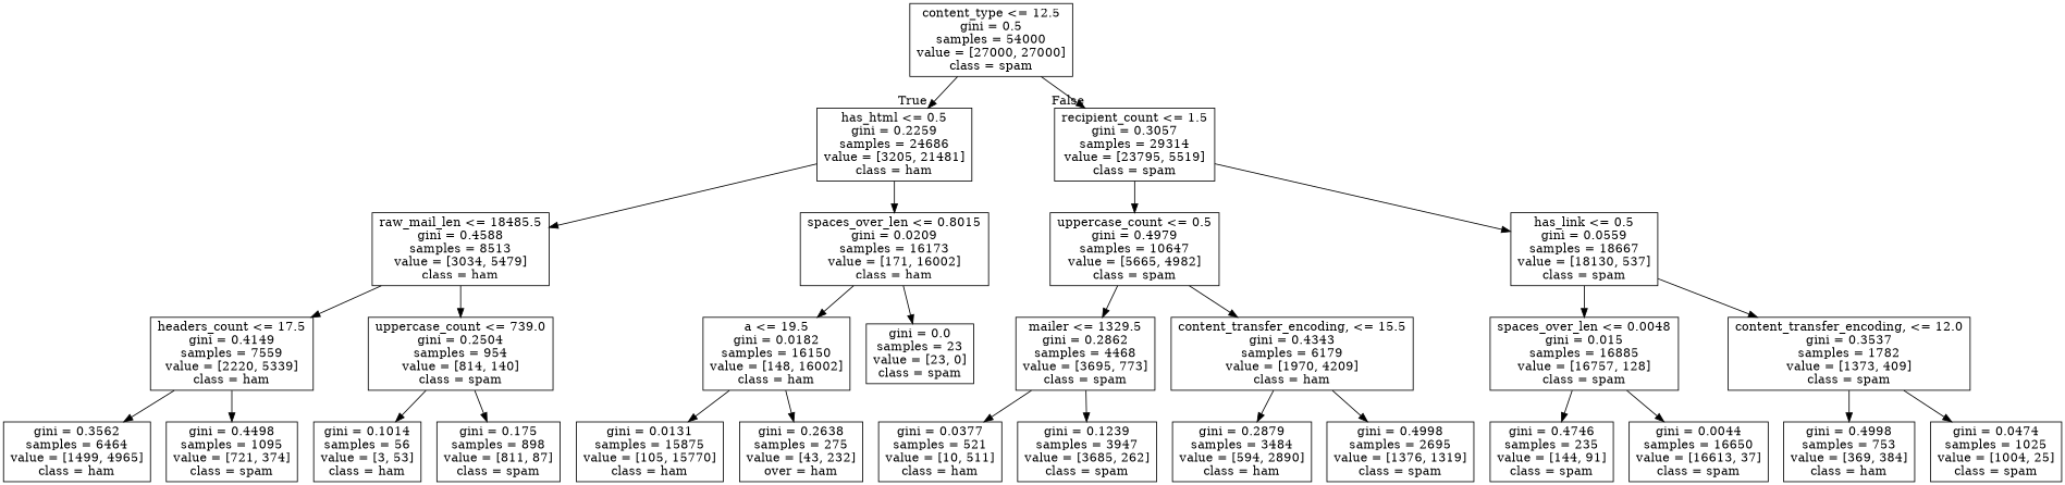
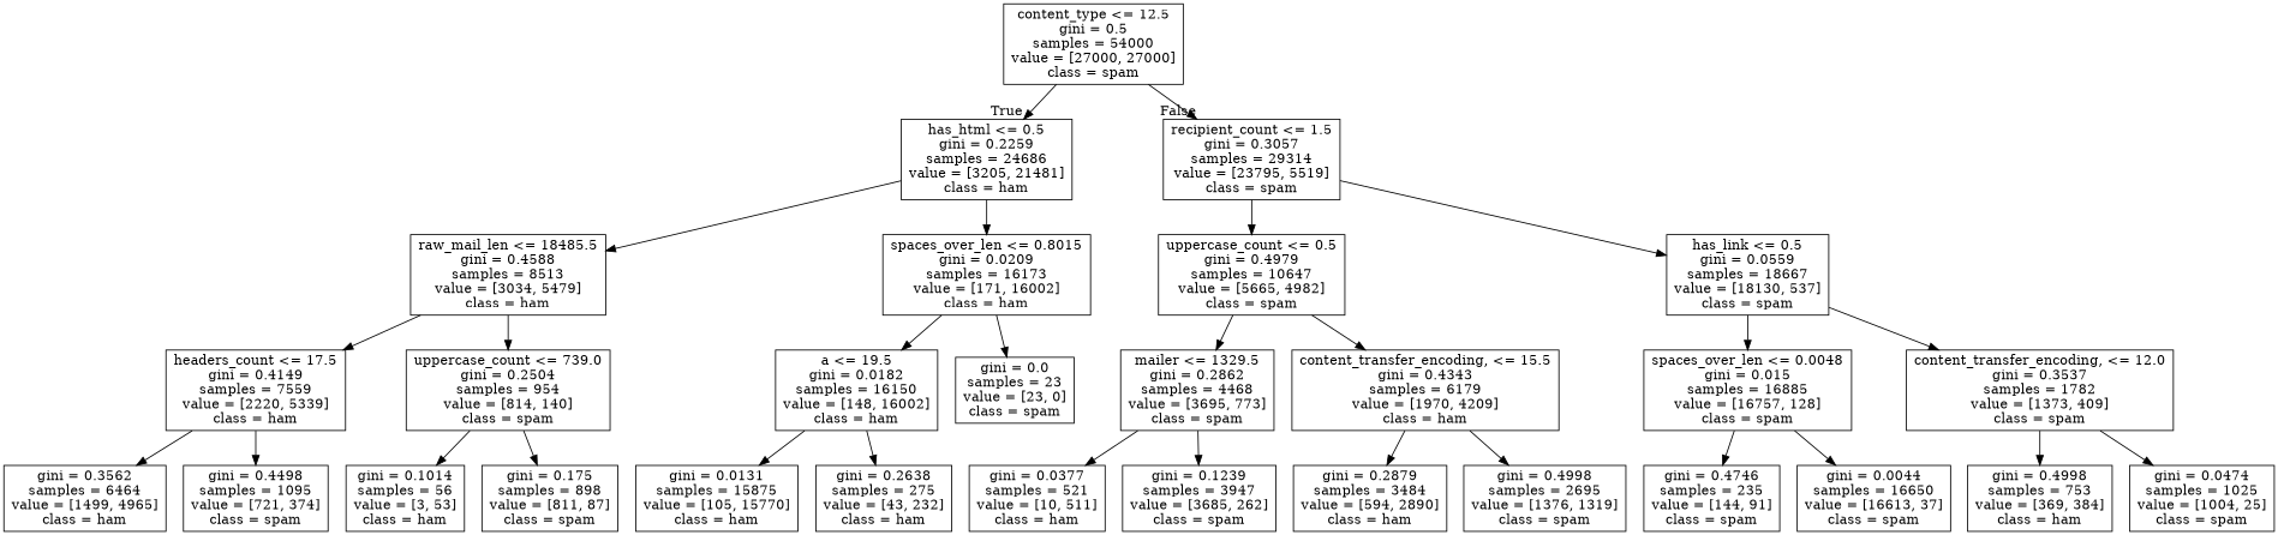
  digraph {
    fontname="DejaVu Serif"
    node [fontname="DejaVu Serif" shape=box]
    edge [fontname="DejaVu Serif"]
    n1 [label="content_type <= 12.5\ngini = 0.5\nsamples = 54000\nvalue = [27000, 27000]\nclass = spam"]
    n2 [label="has_html <= 0.5\ngini = 0.2259\nsamples = 24686\nvalue = [3205, 21481]\nclass = ham"]
    n3 [label="recipient_count <= 1.5\ngini = 0.3057\nsamples = 29314\nvalue = [23795, 5519]\nclass = spam"]
    n4 [label="raw_mail_len <= 18485.5\ngini = 0.4588\nsamples = 8513\nvalue = [3034, 5479]\nclass = ham"]
    n5 [label="spaces_over_len <= 0.8015\ngini = 0.0209\nsamples = 16173\nvalue = [171, 16002]\nclass = ham"]
    n6 [label="uppercase_count <= 0.5\ngini = 0.4979\nsamples = 10647\nvalue = [5665, 4982]\nclass = spam"]
    n7 [label="has_link <= 0.5\ngini = 0.0559\nsamples = 18667\nvalue = [18130, 537]\nclass = spam"]
    n8 [label="headers_count <= 17.5\ngini = 0.4149\nsamples = 7559\nvalue = [2220, 5339]\nclass = ham"]
    n9 [label="uppercase_count <= 739.0\ngini = 0.2504\nsamples = 954\nvalue = [814, 140]\nclass = spam"]
    n10 [label="a <= 19.5\ngini = 0.0182\nsamples = 16150\nvalue = [148, 16002]\nclass = ham"]
    n11 [label="gini = 0.0\nsamples = 23\nvalue = [23, 0]\nclass = spam"]
    n12 [label="gini = 0.3562\nsamples = 6464\nvalue = [1499, 4965]\nclass = ham"]
    n13 [label="gini = 0.4498\nsamples = 1095\nvalue = [721, 374]\nclass = spam"]
    n14 [label="gini = 0.1014\nsamples = 56\nvalue = [3, 53]\nclass = ham"]
    n15 [label="gini = 0.175\nsamples = 898\nvalue = [811, 87]\nclass = spam"]
    n16 [label="gini = 0.0131\nsamples = 15875\nvalue = [105, 15770]\nclass = ham"]
-   n17 [label="gini = 0.2638\nsamples = 275\nvalue = [43, 232]\nover = ham"]
+   n17 [label="gini = 0.2638\nsamples = 275\nvalue = [43, 232]\nclass = ham"]
    n18 [label="mailer <= 1329.5\ngini = 0.2862\nsamples = 4468\nvalue = [3695, 773]\nclass = spam"]
    n19 [label="content_transfer_encoding, <= 15.5\ngini = 0.4343\nsamples = 6179\nvalue = [1970, 4209]\nclass = ham"]
    n20 [label="spaces_over_len <= 0.0048\ngini = 0.015\nsamples = 16885\nvalue = [16757, 128]\nclass = spam"]
    n21 [label="content_transfer_encoding, <= 12.0\ngini = 0.3537\nsamples = 1782\nvalue = [1373, 409]\nclass = spam"]
    n22 [label="gini = 0.0377\nsamples = 521\nvalue = [10, 511]\nclass = ham"]
    n23 [label="gini = 0.1239\nsamples = 3947\nvalue = [3685, 262]\nclass = spam"]
    n24 [label="gini = 0.2879\nsamples = 3484\nvalue = [594, 2890]\nclass = ham"]
    n25 [label="gini = 0.4998\nsamples = 2695\nvalue = [1376, 1319]\nclass = spam"]
    n26 [label="gini = 0.4746\nsamples = 235\nvalue = [144, 91]\nclass = spam"]
    n27 [label="gini = 0.0044\nsamples = 16650\nvalue = [16613, 37]\nclass = spam"]
    n28 [label="gini = 0.4998\nsamples = 753\nvalue = [369, 384]\nclass = ham"]
    n29 [label="gini = 0.0474\nsamples = 1025\nvalue = [1004, 25]\nclass = spam"]
    n1 -> n2 [headlabel=True labelangle=45 labeldistance=2.5]
    n1 -> n3 [headlabel=False labelangle=-45 labeldistance=2.5]
    n2 -> n4
    n2 -> n5
    n3 -> n6
    n3 -> n7
    n4 -> n8
    n4 -> n9
    n5 -> n10
    n5 -> n11
    n6 -> n18
    n6 -> n19
    n7 -> n20
    n7 -> n21
    n8 -> n12
    n8 -> n13
    n9 -> n14
    n9 -> n15
    n10 -> n16
    n10 -> n17
    n18 -> n22
    n18 -> n23
    n19 -> n24
    n19 -> n25
    n20 -> n26
    n20 -> n27
    n21 -> n28
    n21 -> n29
  }
